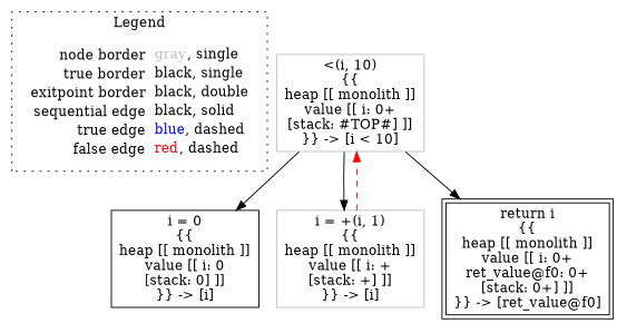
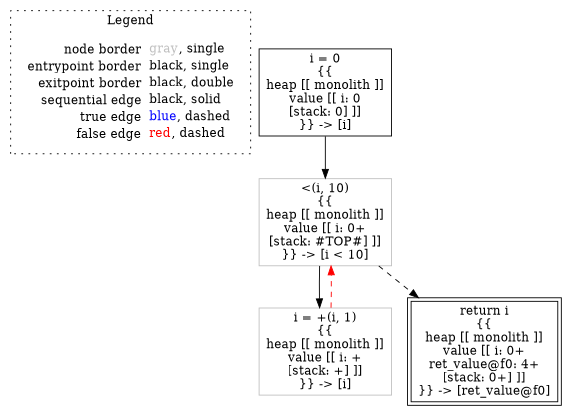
  digraph {
    node [shape=rect color=black]
    edge [color=black style=dashed]
-   n1 [label=<<table border="0" cellpadding="2" cellspacing="0" cellborder="0"><tr><td align="right">node border&nbsp;</td><td align="left"><font color="gray">gray</font>, single</td></tr><tr><td align="right">true border&nbsp;</td><td align="left"><font color="black">black</font>, single</td></tr><tr><td align="right">exitpoint border&nbsp;</td><td align="left"><font color="black">black</font>, double</td></tr><tr><td align="right">sequential edge&nbsp;</td><td align="left"><font color="black">black</font>, solid</td></tr><tr><td align="right">true edge&nbsp;</td><td align="left"><font color="blue">blue</font>, dashed</td></tr><tr><td align="right">false edge&nbsp;</td><td align="left"><font color="red">red</font>, dashed</td></tr></table>> shape=plaintext color=""]
+   n1 [label=<<table border="0" cellpadding="2" cellspacing="0" cellborder="0"><tr><td align="right">node border&nbsp;</td><td align="left"><font color="gray">gray</font>, single</td></tr><tr><td align="right">entrypoint border&nbsp;</td><td align="left"><font color="black">black</font>, single</td></tr><tr><td align="right">exitpoint border&nbsp;</td><td align="left"><font color="black">black</font>, double</td></tr><tr><td align="right">sequential edge&nbsp;</td><td align="left"><font color="black">black</font>, solid</td></tr><tr><td align="right">true edge&nbsp;</td><td align="left"><font color="blue">blue</font>, dashed</td></tr><tr><td align="right">false edge&nbsp;</td><td align="left"><font color="red">red</font>, dashed</td></tr></table>> shape=plaintext color=""]
    n2 [label=<i = 0<BR/>{{<BR/>heap [[ monolith ]]<BR/>value [[ i: 0<BR/>[stack: 0] ]]<BR/>}} -&gt; [i]>]
    n3 [color=gray label=<&lt;(i, 10)<BR/>{{<BR/>heap [[ monolith ]]<BR/>value [[ i: 0+<BR/>[stack: #TOP#] ]]<BR/>}} -&gt; [i &lt; 10]>]
    n4 [color=gray label=<i = +(i, 1)<BR/>{{<BR/>heap [[ monolith ]]<BR/>value [[ i: +<BR/>[stack: +] ]]<BR/>}} -&gt; [i]>]
-   n5 [label=<return i<BR/>{{<BR/>heap [[ monolith ]]<BR/>value [[ i: 0+<BR/>ret_value@f0: 0+<BR/>[stack: 0+] ]]<BR/>}} -&gt; [ret_value@f0]> peripheries=2]
+   n5 [label=<return i<BR/>{{<BR/>heap [[ monolith ]]<BR/>value [[ i: 0+<BR/>ret_value@f0: 4+<BR/>[stack: 0+] ]]<BR/>}} -&gt; [ret_value@f0]> peripheries=2]
    subgraph cluster_1 {
      label=Legend
      style=dotted
      n1
    }
-   n3 -> n2 [style=""]
+   n2 -> n3 [style=""]
    n3 -> n4 [style=solid]
-   n3 -> n5 [style=solid]
+   n3 -> n5
    n4 -> n3 [color=red]
  }
